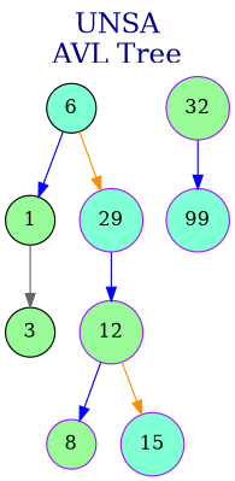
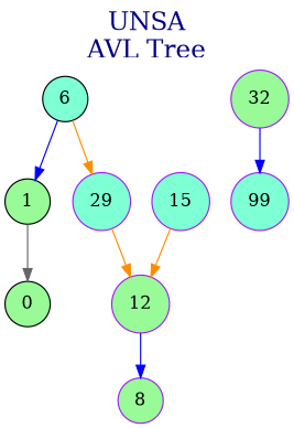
  digraph {
    fontcolor=navy
    fontsize=20
    label="UNSA\nAVL Tree"
    labelloc=t
    node [color=purple fillcolor=palegreen shape=circle style=filled]
    edge [color=blue]
    n1 [color=black fillcolor=aquamarine label=6]
    n2 [color=black label=1]
    n3 [fillcolor=aquamarine label=29]
-   n4 [color=black label=3]
+   n4 [color=black label=0]
    n5 [label=12]
    n6 [label=8]
    n7 [fillcolor=aquamarine label=15]
    n8 [label=32]
    n9 [fillcolor=aquamarine label=99]
    n1 -> n2
    n1 -> n3 [color=darkorange]
    n2 -> n4 [color=gray40]
-   n3 -> n5
+   n3 -> n5 [color=darkorange]
    n5 -> n6
-   n5 -> n7 [color=darkorange]
+   n7 -> n5 [color=darkorange]
    n8 -> n9
  }
